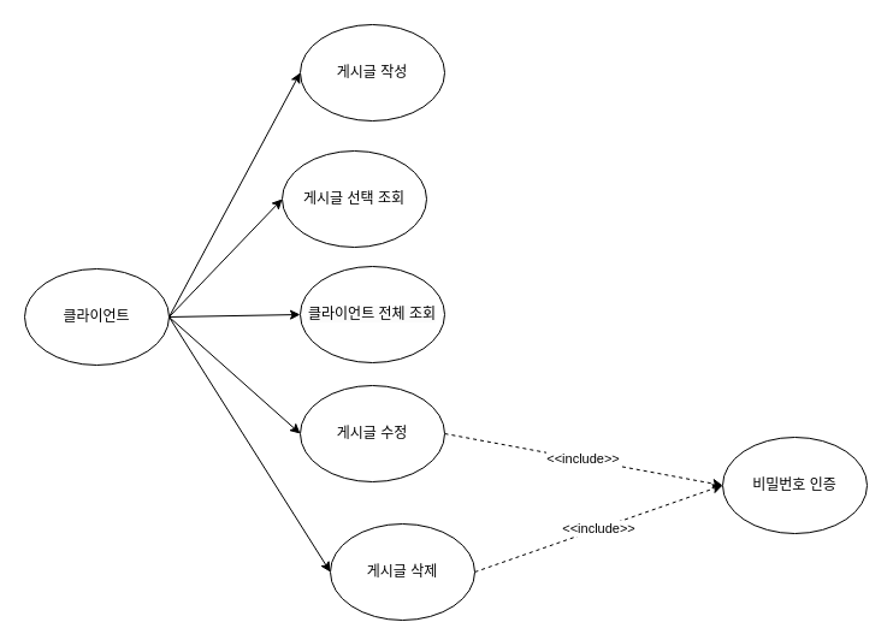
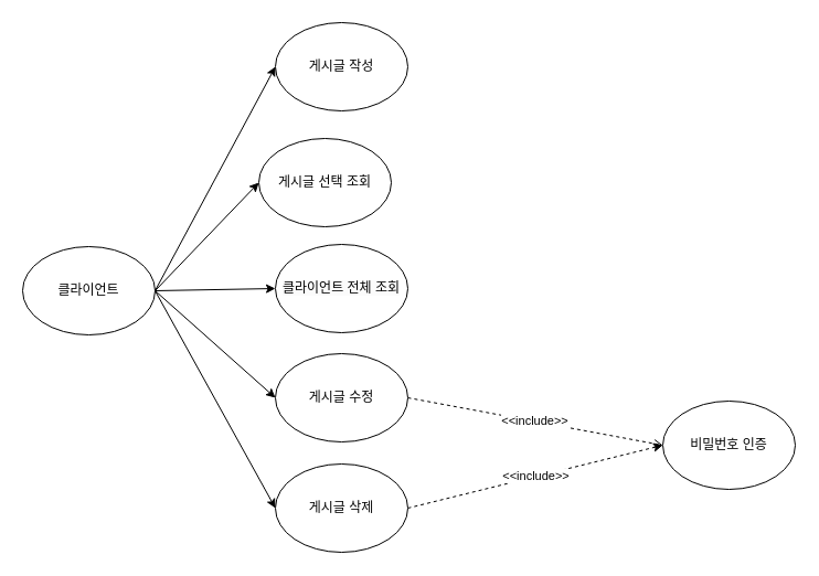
  <mxCell id="0" />
  <mxCell id="1" parent="0" />
  <mxCell id="2" value="게시글 작성" style="ellipse;whiteSpace=wrap;html=1;" vertex="1" parent="1"><mxGeometry x="249" y="20" width="120" height="80" as="geometry" /></mxCell>
  <mxCell id="3" value="&amp;lt;&amp;lt;include&amp;gt;&amp;gt;" style="rounded=0;orthogonalLoop=1;jettySize=auto;html=1;exitX=1;exitY=0.5;exitDx=0;exitDy=0;entryX=0;entryY=0.5;entryDx=0;entryDy=0;dashed=1;" edge="1" parent="1" source="4" target="15"><mxGeometry relative="1" as="geometry" /></mxCell>
- <mxCell id="4" value="게시글 삭제" style="ellipse;whiteSpace=wrap;html=1;" vertex="1" parent="1"><mxGeometry x="274" y="435" width="120" height="80" as="geometry" /></mxCell>
- <mxCell id="5" value="&amp;lt;&amp;lt;include&amp;gt;&amp;gt;" style="rounded=0;orthogonalLoop=1;jettySize=auto;html=1;exitX=1;exitY=0.5;exitDx=0;exitDy=0;entryX=0;entryY=0.5;entryDx=0;entryDy=0;dashed=1;" edge="1" parent="1" source="6" target="15"><mxGeometry relative="1" as="geometry" /></mxCell>
+ <mxCell id="4" value="게시글 삭제" style="ellipse;whiteSpace=wrap;html=1;" vertex="1" parent="1"><mxGeometry x="249" y="420" width="120" height="80" as="geometry" /></mxCell>
+ <mxCell id="5" value="&amp;lt;&amp;lt;include&amp;gt;&amp;gt;" style="rounded=0;orthogonalLoop=1;jettySize=auto;html=1;exitX=1;exitY=0.5;exitDx=0;exitDy=0;entryX=0;entryY=0.5;entryDx=0;entryDy=0;dashed=1;endArrow=open;" edge="1" parent="1" source="6" target="15"><mxGeometry relative="1" as="geometry" /></mxCell>
  <mxCell id="6" value="게시글 수정" style="ellipse;whiteSpace=wrap;html=1;" vertex="1" parent="1"><mxGeometry x="249" y="320" width="120" height="80" as="geometry" /></mxCell>
  <mxCell id="7" value="&lt;span style=&quot;color: rgb(0, 0, 0); font-family: Helvetica; font-size: 12px; font-style: normal; font-variant-ligatures: normal; font-variant-caps: normal; font-weight: 400; letter-spacing: normal; orphans: 2; text-align: center; text-indent: 0px; text-transform: none; widows: 2; word-spacing: 0px; -webkit-text-stroke-width: 0px; background-color: rgb(251, 251, 251); text-decoration-thickness: initial; text-decoration-style: initial; text-decoration-color: initial; float: none; display: inline !important;&quot;&gt;클라이언트 전체 조회&lt;/span&gt;" style="ellipse;whiteSpace=wrap;html=1;" vertex="1" parent="1"><mxGeometry x="249" y="221" width="120" height="80" as="geometry" /></mxCell>
  <mxCell id="8" value="게시글 선택 조회" style="ellipse;whiteSpace=wrap;html=1;" vertex="1" parent="1"><mxGeometry x="234" y="125" width="120" height="80" as="geometry" /></mxCell>
  <mxCell id="9" style="rounded=0;orthogonalLoop=1;jettySize=auto;html=1;entryX=0;entryY=0.5;entryDx=0;entryDy=0;" edge="1" parent="1" target="2"><mxGeometry relative="1" as="geometry"><mxPoint x="140" y="263" as="sourcePoint" /></mxGeometry></mxCell>
  <mxCell id="10" style="rounded=0;orthogonalLoop=1;jettySize=auto;html=1;exitX=1;exitY=0.5;exitDx=0;exitDy=0;entryX=0;entryY=0.5;entryDx=0;entryDy=0;" edge="1" parent="1" source="13" target="8"><mxGeometry relative="1" as="geometry" /></mxCell>
  <mxCell id="11" style="rounded=0;orthogonalLoop=1;jettySize=auto;html=1;exitX=1;exitY=0.5;exitDx=0;exitDy=0;entryX=0;entryY=0.5;entryDx=0;entryDy=0;" edge="1" parent="1" source="13" target="6"><mxGeometry relative="1" as="geometry" /></mxCell>
  <mxCell id="12" style="rounded=0;orthogonalLoop=1;jettySize=auto;html=1;exitX=1;exitY=0.5;exitDx=0;exitDy=0;entryX=0;entryY=0.5;entryDx=0;entryDy=0;" edge="1" parent="1" source="13" target="4"><mxGeometry relative="1" as="geometry" /></mxCell>
  <mxCell id="13" value="클라이언트" style="ellipse;whiteSpace=wrap;html=1;" vertex="1" parent="1"><mxGeometry x="20" y="223" width="120" height="80" as="geometry" /></mxCell>
  <mxCell id="14" style="edgeStyle=orthogonalEdgeStyle;rounded=0;orthogonalLoop=1;jettySize=auto;html=1;exitX=0.5;exitY=1;exitDx=0;exitDy=0;" edge="1" parent="1" source="6" target="6"><mxGeometry relative="1" as="geometry" /></mxCell>
  <mxCell id="15" value="비밀번호 인증" style="ellipse;whiteSpace=wrap;html=1;" vertex="1" parent="1"><mxGeometry x="600" y="363" width="120" height="80" as="geometry" /></mxCell>
  <mxCell id="16" style="rounded=0;orthogonalLoop=1;jettySize=auto;html=1;exitX=1;exitY=0.5;exitDx=0;exitDy=0;entryX=0;entryY=0.5;entryDx=0;entryDy=0;" edge="1" parent="1" source="13" target="7"><mxGeometry relative="1" as="geometry" /></mxCell>
